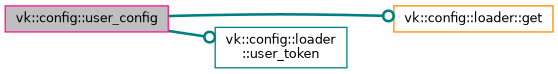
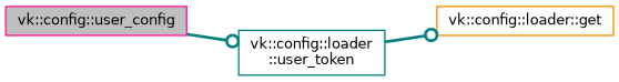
  digraph {
    rankdir=LR
    node [fillcolor=white fontname=Helvetica fontsize=10 shape=record style=filled]
    edge [arrowhead=odot color=teal fontname=Helvetica fontsize=10 labelfontname=Helvetica labelfontsize=10 style=bold]
    n1 [color=deeppink fillcolor=grey75 fontcolor=black height=0.2 label="vk::config::user_config" width=0.4]
    n2 [color=darkorange height=0.2 label="vk::config::loader::get" width=0.4]
    n3 [color=teal height=0.2 label="vk::config::loader\l::user_token" width=0.4]
-   n1 -> n2
+   n3 -> n2
    n1 -> n3
  }
